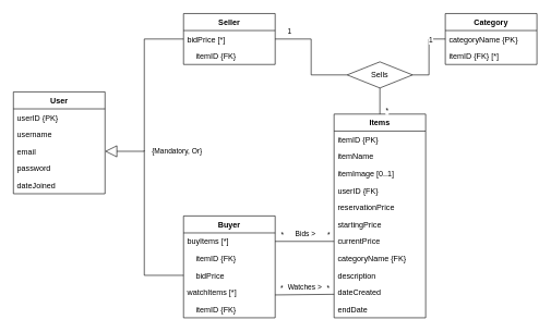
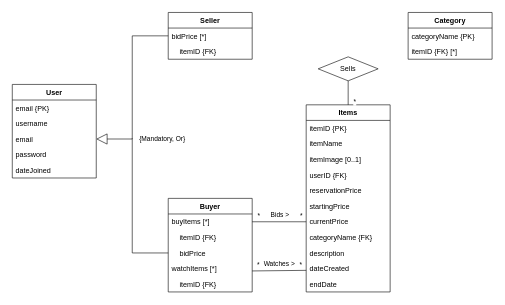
  <mxCell id="0" />
  <mxCell id="1" parent="0" />
  <mxCell id="2" value="User" style="swimlane;fontStyle=1;childLayout=stackLayout;horizontal=1;startSize=26;fillColor=none;horizontalStack=0;resizeParent=1;resizeParentMax=0;resizeLast=0;collapsible=1;marginBottom=0;" parent="1" vertex="1"><mxGeometry x="20" y="140" width="140" height="156" as="geometry" /></mxCell>
- <mxCell id="3" value="userID {PK}" style="text;strokeColor=none;fillColor=none;align=left;verticalAlign=top;spacingLeft=4;spacingRight=4;overflow=hidden;rotatable=0;points=[[0,0.5],[1,0.5]];portConstraint=eastwest;" parent="2" vertex="1"><mxGeometry y="26" width="140" height="26" as="geometry" /></mxCell>
+ <mxCell id="3" value="email {PK}" style="text;strokeColor=none;fillColor=none;align=left;verticalAlign=top;spacingLeft=4;spacingRight=4;overflow=hidden;rotatable=0;points=[[0,0.5],[1,0.5]];portConstraint=eastwest;" parent="2" vertex="1"><mxGeometry y="26" width="140" height="26" as="geometry" /></mxCell>
  <mxCell id="4" value="username" style="text;strokeColor=none;fillColor=none;align=left;verticalAlign=top;spacingLeft=4;spacingRight=4;overflow=hidden;rotatable=0;points=[[0,0.5],[1,0.5]];portConstraint=eastwest;" parent="2" vertex="1"><mxGeometry y="52" width="140" height="26" as="geometry" /></mxCell>
  <mxCell id="5" value="email" style="text;strokeColor=none;fillColor=none;align=left;verticalAlign=top;spacingLeft=4;spacingRight=4;overflow=hidden;rotatable=0;points=[[0,0.5],[1,0.5]];portConstraint=eastwest;" parent="2" vertex="1"><mxGeometry y="78" width="140" height="26" as="geometry" /></mxCell>
  <mxCell id="6" value="password" style="text;strokeColor=none;fillColor=none;align=left;verticalAlign=top;spacingLeft=4;spacingRight=4;overflow=hidden;rotatable=0;points=[[0,0.5],[1,0.5]];portConstraint=eastwest;" parent="2" vertex="1"><mxGeometry y="104" width="140" height="26" as="geometry" /></mxCell>
  <mxCell id="7" value="dateJoined" style="text;strokeColor=none;fillColor=none;align=left;verticalAlign=top;spacingLeft=4;spacingRight=4;overflow=hidden;rotatable=0;points=[[0,0.5],[1,0.5]];portConstraint=eastwest;" parent="2" vertex="1"><mxGeometry y="130" width="140" height="26" as="geometry" /></mxCell>
  <mxCell id="8" value="Seller" style="swimlane;fontStyle=1;childLayout=stackLayout;horizontal=1;startSize=26;fillColor=none;horizontalStack=0;resizeParent=1;resizeParentMax=0;resizeLast=0;collapsible=1;marginBottom=0;" parent="1" vertex="1"><mxGeometry x="280" y="20" width="140" height="78" as="geometry" /></mxCell>
  <mxCell id="9" value="bidPrice [*]" style="text;strokeColor=none;fillColor=none;align=left;verticalAlign=top;spacingLeft=4;spacingRight=4;overflow=hidden;rotatable=0;points=[[0,0.5],[1,0.5]];portConstraint=eastwest;" parent="8" vertex="1"><mxGeometry y="26" width="140" height="26" as="geometry" /></mxCell>
  <mxCell id="10" value="    itemID {FK}" style="text;strokeColor=none;fillColor=none;align=left;verticalAlign=top;spacingLeft=4;spacingRight=4;overflow=hidden;rotatable=0;points=[[0,0.5],[1,0.5]];portConstraint=eastwest;" parent="8" vertex="1"><mxGeometry y="52" width="140" height="26" as="geometry" /></mxCell>
  <mxCell id="11" value="" style="endArrow=block;endSize=16;endFill=0;rounded=0;exitX=0;exitY=0.5;exitDx=0;exitDy=0;entryX=1;entryY=0.5;entryDx=0;entryDy=0;html=1;" parent="1" source="9" target="5" edge="1"><mxGeometry width="160" relative="1" as="geometry"><mxPoint x="280" y="230" as="sourcePoint" /><mxPoint x="440" y="230" as="targetPoint" /><Array as="points"><mxPoint x="220" y="59" /><mxPoint x="220" y="231" /></Array></mxGeometry></mxCell>
  <mxCell id="12" value="Buyer" style="swimlane;fontStyle=1;childLayout=stackLayout;horizontal=1;startSize=26;fillColor=none;horizontalStack=0;resizeParent=1;resizeParentMax=0;resizeLast=0;collapsible=1;marginBottom=0;" parent="1" vertex="1"><mxGeometry x="280" y="330" width="140" height="156" as="geometry" /></mxCell>
  <mxCell id="13" value="buyItems [*]" style="text;strokeColor=none;fillColor=none;align=left;verticalAlign=top;spacingLeft=4;spacingRight=4;overflow=hidden;rotatable=0;points=[[0,0.5],[1,0.5]];portConstraint=eastwest;" parent="12" vertex="1"><mxGeometry y="26" width="140" height="26" as="geometry" /></mxCell>
  <mxCell id="14" value="    itemID {FK}" style="text;strokeColor=none;fillColor=none;align=left;verticalAlign=top;spacingLeft=4;spacingRight=4;overflow=hidden;rotatable=0;points=[[0,0.5],[1,0.5]];portConstraint=eastwest;" parent="12" vertex="1"><mxGeometry y="52" width="140" height="26" as="geometry" /></mxCell>
  <mxCell id="15" value="    bidPrice" style="text;strokeColor=none;fillColor=none;align=left;verticalAlign=top;spacingLeft=4;spacingRight=4;overflow=hidden;rotatable=0;points=[[0,0.5],[1,0.5]];portConstraint=eastwest;" parent="12" vertex="1"><mxGeometry y="78" width="140" height="26" as="geometry" /></mxCell>
  <mxCell id="16" value="watchItems [*]" style="text;strokeColor=none;fillColor=none;align=left;verticalAlign=top;spacingLeft=4;spacingRight=4;overflow=hidden;rotatable=0;points=[[0,0.5],[1,0.5]];portConstraint=eastwest;" parent="12" vertex="1"><mxGeometry y="104" width="140" height="26" as="geometry" /></mxCell>
  <mxCell id="17" value="    itemID {FK}" style="text;strokeColor=none;fillColor=none;align=left;verticalAlign=top;spacingLeft=4;spacingRight=4;overflow=hidden;rotatable=0;points=[[0,0.5],[1,0.5]];portConstraint=eastwest;" parent="12" vertex="1"><mxGeometry y="130" width="140" height="26" as="geometry" /></mxCell>
  <mxCell id="18" value="{Mandatory, Or}" style="endArrow=none;endSize=16;endFill=0;html=1;rounded=0;exitX=0;exitY=0.5;exitDx=0;exitDy=0;align=left;" parent="1" source="15" edge="1"><mxGeometry x="1" y="10" width="160" relative="1" as="geometry"><mxPoint x="280" y="296" as="sourcePoint" /><mxPoint x="220" y="230" as="targetPoint" /><Array as="points"><mxPoint x="220" y="421" /><mxPoint x="220" y="230" /></Array><mxPoint x="10" as="offset" /></mxGeometry></mxCell>
  <mxCell id="19" value="Items" style="swimlane;fontStyle=1;childLayout=stackLayout;horizontal=1;startSize=26;fillColor=none;horizontalStack=0;resizeParent=1;resizeParentMax=0;resizeLast=0;collapsible=1;marginBottom=0;" parent="1" vertex="1"><mxGeometry x="510" y="174" width="140" height="312" as="geometry" /></mxCell>
  <mxCell id="20" value="itemID {PK}" style="text;strokeColor=none;fillColor=none;align=left;verticalAlign=top;spacingLeft=4;spacingRight=4;overflow=hidden;rotatable=0;points=[[0,0.5],[1,0.5]];portConstraint=eastwest;" parent="19" vertex="1"><mxGeometry y="26" width="140" height="26" as="geometry" /></mxCell>
  <mxCell id="21" value="itemName" style="text;strokeColor=none;fillColor=none;align=left;verticalAlign=top;spacingLeft=4;spacingRight=4;overflow=hidden;rotatable=0;points=[[0,0.5],[1,0.5]];portConstraint=eastwest;" parent="19" vertex="1"><mxGeometry y="52" width="140" height="26" as="geometry" /></mxCell>
  <mxCell id="22" value="itemImage [0..1]" style="text;strokeColor=none;fillColor=none;align=left;verticalAlign=top;spacingLeft=4;spacingRight=4;overflow=hidden;rotatable=0;points=[[0,0.5],[1,0.5]];portConstraint=eastwest;" parent="19" vertex="1"><mxGeometry y="78" width="140" height="26" as="geometry" /></mxCell>
  <mxCell id="23" value="userID {FK}" style="text;strokeColor=none;fillColor=none;align=left;verticalAlign=top;spacingLeft=4;spacingRight=4;overflow=hidden;rotatable=0;points=[[0,0.5],[1,0.5]];portConstraint=eastwest;" parent="19" vertex="1"><mxGeometry y="104" width="140" height="26" as="geometry" /></mxCell>
  <mxCell id="24" value="reservationPrice" style="text;strokeColor=none;fillColor=none;align=left;verticalAlign=top;spacingLeft=4;spacingRight=4;overflow=hidden;rotatable=0;points=[[0,0.5],[1,0.5]];portConstraint=eastwest;" parent="19" vertex="1"><mxGeometry y="130" width="140" height="26" as="geometry" /></mxCell>
  <mxCell id="25" value="startingPrice" style="text;strokeColor=none;fillColor=none;align=left;verticalAlign=top;spacingLeft=4;spacingRight=4;overflow=hidden;rotatable=0;points=[[0,0.5],[1,0.5]];portConstraint=eastwest;" parent="19" vertex="1"><mxGeometry y="156" width="140" height="26" as="geometry" /></mxCell>
  <mxCell id="26" value="currentPrice" style="text;strokeColor=none;fillColor=none;align=left;verticalAlign=top;spacingLeft=4;spacingRight=4;overflow=hidden;rotatable=0;points=[[0,0.5],[1,0.5]];portConstraint=eastwest;" parent="19" vertex="1"><mxGeometry y="182" width="140" height="26" as="geometry" /></mxCell>
  <mxCell id="27" value="categoryName {FK}" style="text;strokeColor=none;fillColor=none;align=left;verticalAlign=top;spacingLeft=4;spacingRight=4;overflow=hidden;rotatable=0;points=[[0,0.5],[1,0.5]];portConstraint=eastwest;" parent="19" vertex="1"><mxGeometry y="208" width="140" height="26" as="geometry" /></mxCell>
  <mxCell id="28" value="description" style="text;strokeColor=none;fillColor=none;align=left;verticalAlign=top;spacingLeft=4;spacingRight=4;overflow=hidden;rotatable=0;points=[[0,0.5],[1,0.5]];portConstraint=eastwest;" parent="19" vertex="1"><mxGeometry y="234" width="140" height="26" as="geometry" /></mxCell>
  <mxCell id="29" value="dateCreated" style="text;strokeColor=none;fillColor=none;align=left;verticalAlign=top;spacingLeft=4;spacingRight=4;overflow=hidden;rotatable=0;points=[[0,0.5],[1,0.5]];portConstraint=eastwest;" parent="19" vertex="1"><mxGeometry y="260" width="140" height="26" as="geometry" /></mxCell>
  <mxCell id="30" value="endDate" style="text;strokeColor=none;fillColor=none;align=left;verticalAlign=top;spacingLeft=4;spacingRight=4;overflow=hidden;rotatable=0;points=[[0,0.5],[1,0.5]];portConstraint=eastwest;" parent="19" vertex="1"><mxGeometry y="286" width="140" height="26" as="geometry" /></mxCell>
- <mxCell id="31" style="edgeStyle=orthogonalEdgeStyle;rounded=0;orthogonalLoop=1;jettySize=auto;html=1;entryX=1;entryY=0.5;entryDx=0;entryDy=0;entryPerimeter=0;endArrow=none;endFill=0;" parent="1" source="33" target="40" edge="1"><mxGeometry relative="1" as="geometry" /></mxCell>
- <mxCell id="32" value="1" style="edgeLabel;html=1;align=center;verticalAlign=middle;resizable=0;points=[];" parent="31" vertex="1" connectable="0"><mxGeometry x="-0.272" y="-1" relative="1" as="geometry"><mxPoint x="3" y="-12" as="offset" /></mxGeometry></mxCell>
  <mxCell id="33" value="Category" style="swimlane;fontStyle=1;childLayout=stackLayout;horizontal=1;startSize=26;fillColor=none;horizontalStack=0;resizeParent=1;resizeParentMax=0;resizeLast=0;collapsible=1;marginBottom=0;" parent="1" vertex="1"><mxGeometry x="680" y="20" width="140" height="78" as="geometry" /></mxCell>
  <mxCell id="34" value="categoryName {PK}" style="text;strokeColor=none;fillColor=none;align=left;verticalAlign=top;spacingLeft=4;spacingRight=4;overflow=hidden;rotatable=0;points=[[0,0.5],[1,0.5]];portConstraint=eastwest;" parent="33" vertex="1"><mxGeometry y="26" width="140" height="26" as="geometry" /></mxCell>
  <mxCell id="35" value="itemID {FK} [*]" style="text;strokeColor=none;fillColor=none;align=left;verticalAlign=top;spacingLeft=4;spacingRight=4;overflow=hidden;rotatable=0;points=[[0,0.5],[1,0.5]];portConstraint=eastwest;" parent="33" vertex="1"><mxGeometry y="52" width="140" height="26" as="geometry" /></mxCell>
- <mxCell id="36" style="edgeStyle=orthogonalEdgeStyle;rounded=0;orthogonalLoop=1;jettySize=auto;html=1;exitX=0;exitY=0.5;exitDx=0;exitDy=0;exitPerimeter=0;entryX=1;entryY=0.5;entryDx=0;entryDy=0;endArrow=none;endFill=0;" parent="1" source="40" target="9" edge="1"><mxGeometry relative="1" as="geometry" /></mxCell>
- <mxCell id="37" value="1" style="edgeLabel;html=1;align=center;verticalAlign=middle;resizable=0;points=[];" parent="36" vertex="1" connectable="0"><mxGeometry x="0.751" y="1" relative="1" as="geometry"><mxPoint y="-14" as="offset" /></mxGeometry></mxCell>
  <mxCell id="38" style="edgeStyle=orthogonalEdgeStyle;rounded=0;orthogonalLoop=1;jettySize=auto;html=1;entryX=0.5;entryY=0;entryDx=0;entryDy=0;endArrow=none;endFill=0;" parent="1" source="40" target="19" edge="1"><mxGeometry relative="1" as="geometry" /></mxCell>
  <mxCell id="39" value="*" style="edgeLabel;html=1;align=center;verticalAlign=middle;resizable=0;points=[];" parent="38" vertex="1" connectable="0"><mxGeometry x="0.72" y="1" relative="1" as="geometry"><mxPoint x="9" as="offset" /></mxGeometry></mxCell>
  <mxCell id="40" value="Sells" style="strokeWidth=1;html=1;shape=mxgraph.flowchart.decision;whiteSpace=wrap;" parent="1" vertex="1"><mxGeometry x="530" y="94" width="100" height="40" as="geometry" /></mxCell>
  <mxCell id="41" style="edgeStyle=orthogonalEdgeStyle;rounded=0;orthogonalLoop=1;jettySize=auto;html=1;entryX=0;entryY=0.5;entryDx=0;entryDy=0;endArrow=none;endFill=0;" parent="1" source="13" target="26" edge="1"><mxGeometry relative="1" as="geometry"><Array as="points"><mxPoint x="510" y="370" /></Array></mxGeometry></mxCell>
  <mxCell id="42" value="*" style="edgeLabel;html=1;align=center;verticalAlign=middle;resizable=0;points=[];" parent="41" vertex="1" connectable="0"><mxGeometry x="0.796" relative="1" as="geometry"><mxPoint y="-10" as="offset" /></mxGeometry></mxCell>
  <mxCell id="43" value="*" style="edgeLabel;html=1;align=center;verticalAlign=middle;resizable=0;points=[];" parent="41" vertex="1" connectable="0"><mxGeometry x="-0.627" relative="1" as="geometry"><mxPoint x="-7" y="-10" as="offset" /></mxGeometry></mxCell>
  <mxCell id="44" value="Bids &amp;gt;" style="edgeLabel;html=1;align=center;verticalAlign=middle;resizable=0;points=[];" parent="41" vertex="1" connectable="0"><mxGeometry x="-0.177" y="1" relative="1" as="geometry"><mxPoint x="8" y="-11" as="offset" /></mxGeometry></mxCell>
  <mxCell id="45" style="edgeStyle=orthogonalEdgeStyle;rounded=0;orthogonalLoop=1;jettySize=auto;html=1;entryX=0;entryY=0.5;entryDx=0;entryDy=0;endArrow=none;endFill=0;" parent="1" edge="1"><mxGeometry relative="1" as="geometry"><mxPoint x="420" y="451" as="sourcePoint" /><mxPoint x="510" y="450" as="targetPoint" /><Array as="points"><mxPoint x="510" y="451" /></Array></mxGeometry></mxCell>
  <mxCell id="46" value="*" style="edgeLabel;html=1;align=center;verticalAlign=middle;resizable=0;points=[];" parent="45" vertex="1" connectable="0"><mxGeometry x="0.796" relative="1" as="geometry"><mxPoint y="-10" as="offset" /></mxGeometry></mxCell>
  <mxCell id="47" value="*" style="edgeLabel;html=1;align=center;verticalAlign=middle;resizable=0;points=[];" parent="45" vertex="1" connectable="0"><mxGeometry x="-0.627" relative="1" as="geometry"><mxPoint x="-7" y="-10" as="offset" /></mxGeometry></mxCell>
  <mxCell id="48" value="Watches &amp;gt;" style="edgeLabel;html=1;align=center;verticalAlign=middle;resizable=0;points=[];" parent="45" vertex="1" connectable="0"><mxGeometry x="-0.177" y="1" relative="1" as="geometry"><mxPoint x="8" y="-11" as="offset" /></mxGeometry></mxCell>
